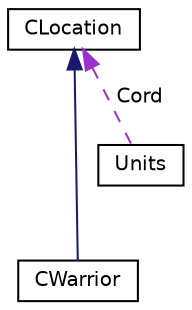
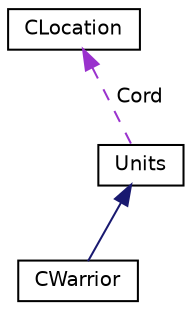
  digraph {
    node [color=black fillcolor=white fontname=Helvetica fontsize=10 shape=record style=filled]
    edge [dir=back fontname=Helvetica fontsize=10 labelfontname=Helvetica labelfontsize=10]
    n1 [height=0.2 label=CWarrior width=0.4]
    n2 [height=0.2 label=Units width=0.4]
    n3 [height=0.2 label=CLocation width=0.4]
-   n3 -> n1 [color=midnightblue style=solid]
+   n2 -> n1 [color=midnightblue style=solid]
    n3 -> n2 [color=darkorchid3 label=" Cord" style=dashed]
  }
